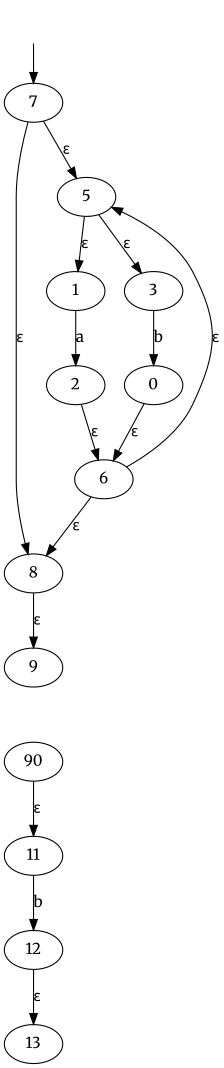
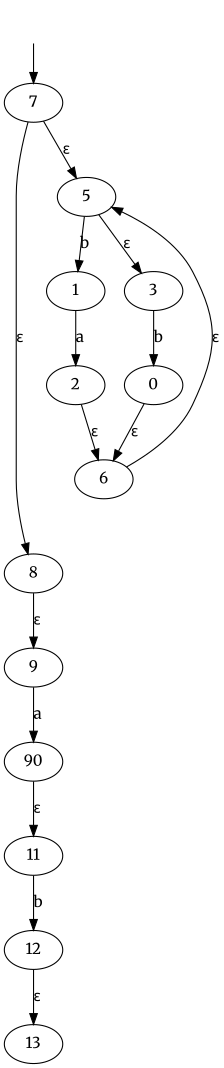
  digraph {
    fontname=Merriweather
    node [fontname=Merriweather]
    edge [fontname=Merriweather]
    n1 [label=7]
    n2 [label=8]
    n3 [label=5]
    n4 [label=9]
    n5 [label=1]
    n6 [label=3]
    n7 [label=90]
    n8 [label=11]
    n9 [label=2]
    n10 [label=0]
    n11 [label=6]
    n12 [label=12]
    n13 [label=13]
    "" [shape=plaintext]
    n1 -> n2 [label="ε"]
    n1 -> n3 [label="ε"]
    n2 -> n4 [label="ε"]
-   n3 -> n5 [label="ε"]
+   n3 -> n5 [label=b]
    n3 -> n6 [label="ε"]
+   n4 -> n7 [label=a]
    n5 -> n9 [label=a]
    n6 -> n10 [label=b]
    n7 -> n8 [label="ε"]
    n8 -> n12 [label=b]
    n9 -> n11 [label="ε"]
    n10 -> n11 [label="ε"]
-   n11 -> n2 [label="ε"]
    n11 -> n3 [label="ε"]
    n12 -> n13 [label="ε"]
    "" -> n1
  }
